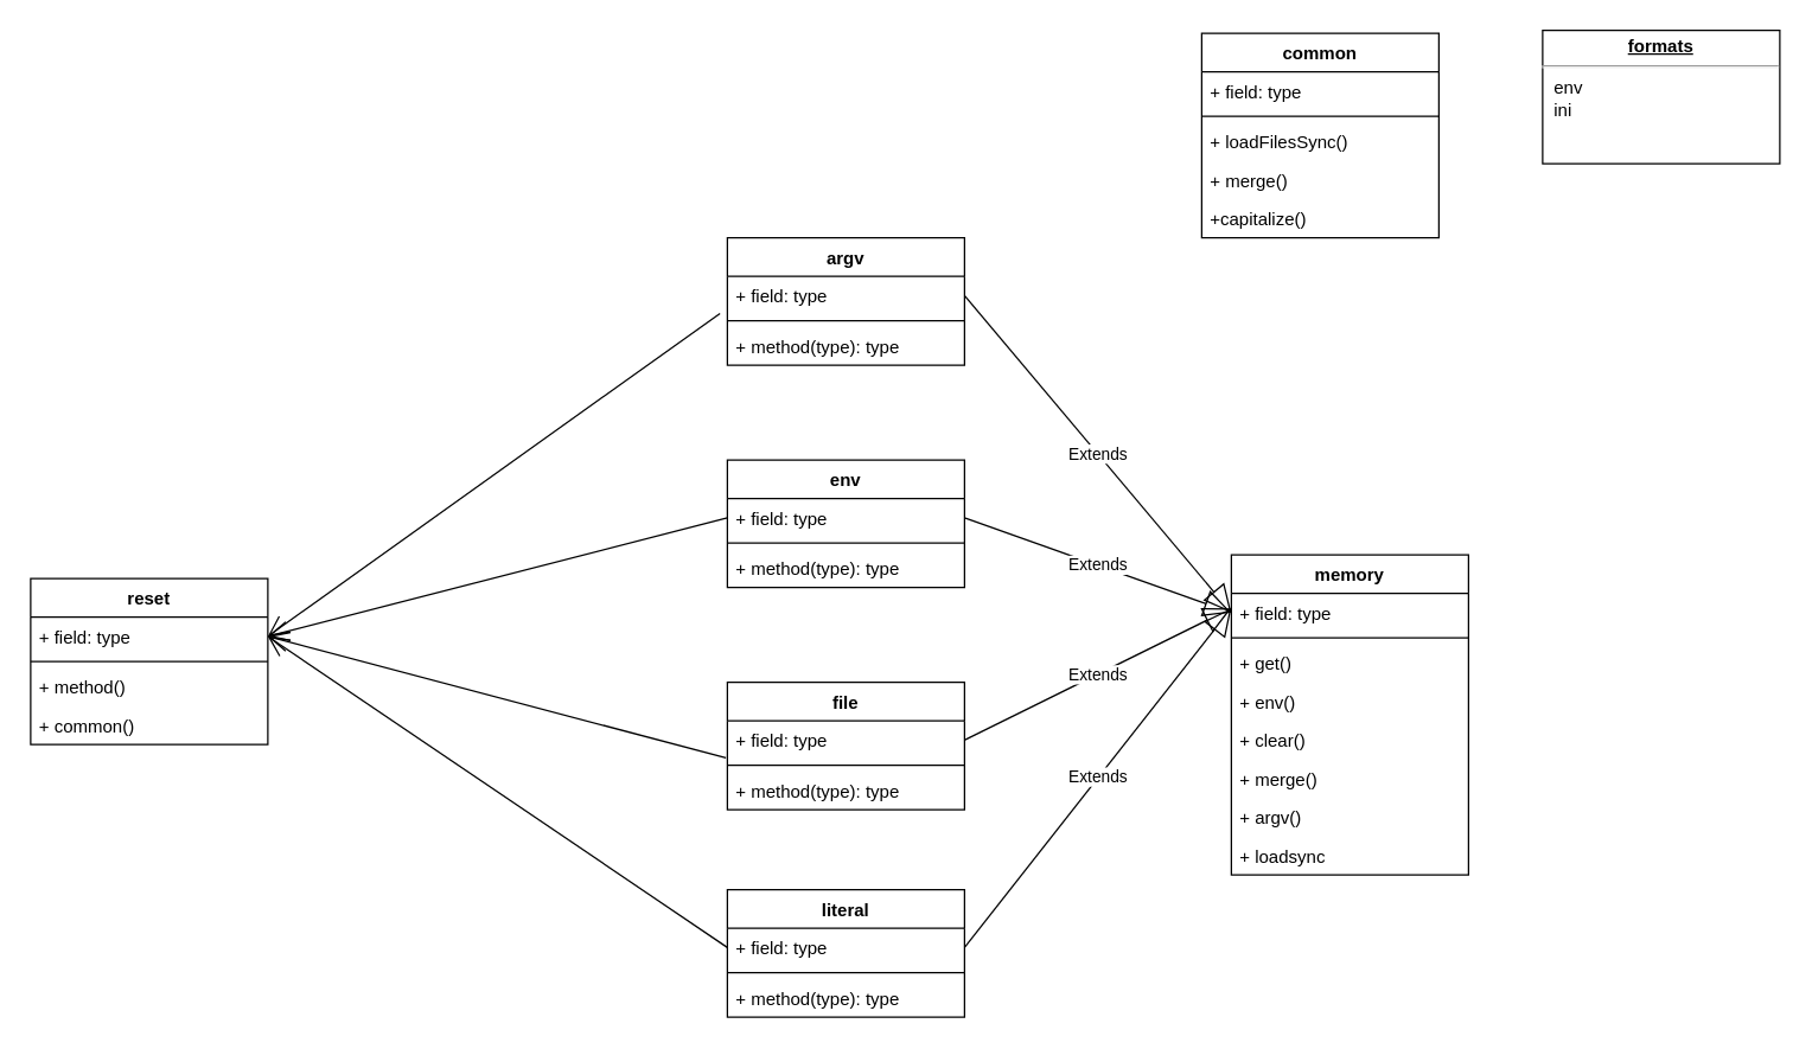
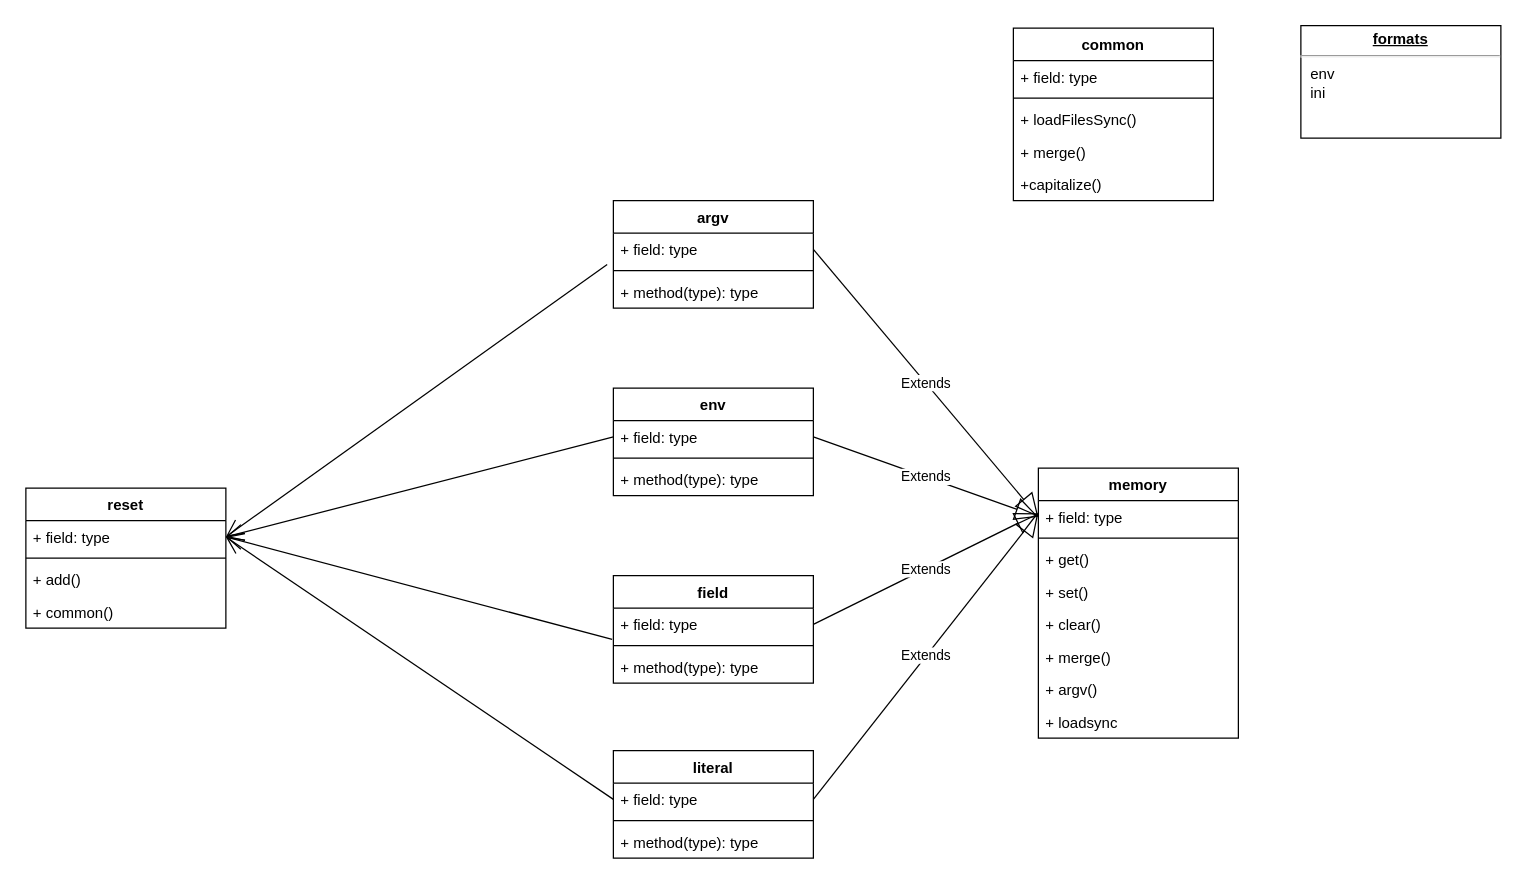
  <mxCell id="0" />
  <mxCell id="1" parent="0" />
  <mxCell id="2" value="argv" style="swimlane;fontStyle=1;align=center;verticalAlign=top;childLayout=stackLayout;horizontal=1;startSize=26;horizontalStack=0;resizeParent=1;resizeParentMax=0;resizeLast=0;collapsible=1;marginBottom=0;" vertex="1" parent="1"><mxGeometry x="490" y="160" width="160" height="86" as="geometry" /></mxCell>
  <mxCell id="3" value="+ field: type" style="text;strokeColor=none;fillColor=none;align=left;verticalAlign=top;spacingLeft=4;spacingRight=4;overflow=hidden;rotatable=0;points=[[0,0.5],[1,0.5]];portConstraint=eastwest;" vertex="1" parent="2"><mxGeometry y="26" width="160" height="26" as="geometry" /></mxCell>
  <mxCell id="4" value="" style="line;strokeWidth=1;fillColor=none;align=left;verticalAlign=middle;spacingTop=-1;spacingLeft=3;spacingRight=3;rotatable=0;labelPosition=right;points=[];portConstraint=eastwest;" vertex="1" parent="2"><mxGeometry y="52" width="160" height="8" as="geometry" /></mxCell>
  <mxCell id="5" value="+ method(type): type" style="text;strokeColor=none;fillColor=none;align=left;verticalAlign=top;spacingLeft=4;spacingRight=4;overflow=hidden;rotatable=0;points=[[0,0.5],[1,0.5]];portConstraint=eastwest;" vertex="1" parent="2"><mxGeometry y="60" width="160" height="26" as="geometry" /></mxCell>
  <mxCell id="6" value="env" style="swimlane;fontStyle=1;align=center;verticalAlign=top;childLayout=stackLayout;horizontal=1;startSize=26;horizontalStack=0;resizeParent=1;resizeParentMax=0;resizeLast=0;collapsible=1;marginBottom=0;" vertex="1" parent="1"><mxGeometry x="490" y="310" width="160" height="86" as="geometry" /></mxCell>
  <mxCell id="7" value="+ field: type" style="text;strokeColor=none;fillColor=none;align=left;verticalAlign=top;spacingLeft=4;spacingRight=4;overflow=hidden;rotatable=0;points=[[0,0.5],[1,0.5]];portConstraint=eastwest;" vertex="1" parent="6"><mxGeometry y="26" width="160" height="26" as="geometry" /></mxCell>
  <mxCell id="8" value="" style="line;strokeWidth=1;fillColor=none;align=left;verticalAlign=middle;spacingTop=-1;spacingLeft=3;spacingRight=3;rotatable=0;labelPosition=right;points=[];portConstraint=eastwest;" vertex="1" parent="6"><mxGeometry y="52" width="160" height="8" as="geometry" /></mxCell>
  <mxCell id="9" value="+ method(type): type" style="text;strokeColor=none;fillColor=none;align=left;verticalAlign=top;spacingLeft=4;spacingRight=4;overflow=hidden;rotatable=0;points=[[0,0.5],[1,0.5]];portConstraint=eastwest;" vertex="1" parent="6"><mxGeometry y="60" width="160" height="26" as="geometry" /></mxCell>
- <mxCell id="10" value="file" style="swimlane;fontStyle=1;align=center;verticalAlign=top;childLayout=stackLayout;horizontal=1;startSize=26;horizontalStack=0;resizeParent=1;resizeParentMax=0;resizeLast=0;collapsible=1;marginBottom=0;" vertex="1" parent="1"><mxGeometry x="490" y="460" width="160" height="86" as="geometry" /></mxCell>
+ <mxCell id="10" value="field" style="swimlane;fontStyle=1;align=center;verticalAlign=top;childLayout=stackLayout;horizontal=1;startSize=26;horizontalStack=0;resizeParent=1;resizeParentMax=0;resizeLast=0;collapsible=1;marginBottom=0;" vertex="1" parent="1"><mxGeometry x="490" y="460" width="160" height="86" as="geometry" /></mxCell>
  <mxCell id="11" value="+ field: type" style="text;strokeColor=none;fillColor=none;align=left;verticalAlign=top;spacingLeft=4;spacingRight=4;overflow=hidden;rotatable=0;points=[[0,0.5],[1,0.5]];portConstraint=eastwest;" vertex="1" parent="10"><mxGeometry y="26" width="160" height="26" as="geometry" /></mxCell>
  <mxCell id="12" value="" style="line;strokeWidth=1;fillColor=none;align=left;verticalAlign=middle;spacingTop=-1;spacingLeft=3;spacingRight=3;rotatable=0;labelPosition=right;points=[];portConstraint=eastwest;" vertex="1" parent="10"><mxGeometry y="52" width="160" height="8" as="geometry" /></mxCell>
  <mxCell id="13" value="+ method(type): type" style="text;strokeColor=none;fillColor=none;align=left;verticalAlign=top;spacingLeft=4;spacingRight=4;overflow=hidden;rotatable=0;points=[[0,0.5],[1,0.5]];portConstraint=eastwest;" vertex="1" parent="10"><mxGeometry y="60" width="160" height="26" as="geometry" /></mxCell>
  <mxCell id="14" value="literal" style="swimlane;fontStyle=1;align=center;verticalAlign=top;childLayout=stackLayout;horizontal=1;startSize=26;horizontalStack=0;resizeParent=1;resizeParentMax=0;resizeLast=0;collapsible=1;marginBottom=0;" vertex="1" parent="1"><mxGeometry x="490" y="600" width="160" height="86" as="geometry" /></mxCell>
  <mxCell id="15" value="+ field: type" style="text;strokeColor=none;fillColor=none;align=left;verticalAlign=top;spacingLeft=4;spacingRight=4;overflow=hidden;rotatable=0;points=[[0,0.5],[1,0.5]];portConstraint=eastwest;" vertex="1" parent="14"><mxGeometry y="26" width="160" height="26" as="geometry" /></mxCell>
  <mxCell id="16" value="" style="line;strokeWidth=1;fillColor=none;align=left;verticalAlign=middle;spacingTop=-1;spacingLeft=3;spacingRight=3;rotatable=0;labelPosition=right;points=[];portConstraint=eastwest;" vertex="1" parent="14"><mxGeometry y="52" width="160" height="8" as="geometry" /></mxCell>
  <mxCell id="17" value="+ method(type): type" style="text;strokeColor=none;fillColor=none;align=left;verticalAlign=top;spacingLeft=4;spacingRight=4;overflow=hidden;rotatable=0;points=[[0,0.5],[1,0.5]];portConstraint=eastwest;" vertex="1" parent="14"><mxGeometry y="60" width="160" height="26" as="geometry" /></mxCell>
  <mxCell id="18" value="memory" style="swimlane;fontStyle=1;align=center;verticalAlign=top;childLayout=stackLayout;horizontal=1;startSize=26;horizontalStack=0;resizeParent=1;resizeParentMax=0;resizeLast=0;collapsible=1;marginBottom=0;" vertex="1" parent="1"><mxGeometry x="830" y="374" width="160" height="216" as="geometry" /></mxCell>
  <mxCell id="19" value="+ field: type" style="text;strokeColor=none;fillColor=none;align=left;verticalAlign=top;spacingLeft=4;spacingRight=4;overflow=hidden;rotatable=0;points=[[0,0.5],[1,0.5]];portConstraint=eastwest;" vertex="1" parent="18"><mxGeometry y="26" width="160" height="26" as="geometry" /></mxCell>
  <mxCell id="20" value="" style="line;strokeWidth=1;fillColor=none;align=left;verticalAlign=middle;spacingTop=-1;spacingLeft=3;spacingRight=3;rotatable=0;labelPosition=right;points=[];portConstraint=eastwest;" vertex="1" parent="18"><mxGeometry y="52" width="160" height="8" as="geometry" /></mxCell>
  <mxCell id="21" value="+ get()" style="text;strokeColor=none;fillColor=none;align=left;verticalAlign=top;spacingLeft=4;spacingRight=4;overflow=hidden;rotatable=0;points=[[0,0.5],[1,0.5]];portConstraint=eastwest;" vertex="1" parent="18"><mxGeometry y="60" width="160" height="26" as="geometry" /></mxCell>
- <mxCell id="22" value="+ env()" style="text;strokeColor=none;fillColor=none;align=left;verticalAlign=top;spacingLeft=4;spacingRight=4;overflow=hidden;rotatable=0;points=[[0,0.5],[1,0.5]];portConstraint=eastwest;" vertex="1" parent="18"><mxGeometry y="86" width="160" height="26" as="geometry" /></mxCell>
+ <mxCell id="22" value="+ set()" style="text;strokeColor=none;fillColor=none;align=left;verticalAlign=top;spacingLeft=4;spacingRight=4;overflow=hidden;rotatable=0;points=[[0,0.5],[1,0.5]];portConstraint=eastwest;" vertex="1" parent="18"><mxGeometry y="86" width="160" height="26" as="geometry" /></mxCell>
  <mxCell id="23" value="+ clear()" style="text;strokeColor=none;fillColor=none;align=left;verticalAlign=top;spacingLeft=4;spacingRight=4;overflow=hidden;rotatable=0;points=[[0,0.5],[1,0.5]];portConstraint=eastwest;" vertex="1" parent="18"><mxGeometry y="112" width="160" height="26" as="geometry" /></mxCell>
  <mxCell id="24" value="+ merge()" style="text;strokeColor=none;fillColor=none;align=left;verticalAlign=top;spacingLeft=4;spacingRight=4;overflow=hidden;rotatable=0;points=[[0,0.5],[1,0.5]];portConstraint=eastwest;" vertex="1" parent="18"><mxGeometry y="138" width="160" height="26" as="geometry" /></mxCell>
  <mxCell id="25" value="+ argv()" style="text;strokeColor=none;fillColor=none;align=left;verticalAlign=top;spacingLeft=4;spacingRight=4;overflow=hidden;rotatable=0;points=[[0,0.5],[1,0.5]];portConstraint=eastwest;" vertex="1" parent="18"><mxGeometry y="164" width="160" height="26" as="geometry" /></mxCell>
  <mxCell id="26" value="+ loadsync" style="text;strokeColor=none;fillColor=none;align=left;verticalAlign=top;spacingLeft=4;spacingRight=4;overflow=hidden;rotatable=0;points=[[0,0.5],[1,0.5]];portConstraint=eastwest;" vertex="1" parent="18"><mxGeometry y="190" width="160" height="26" as="geometry" /></mxCell>
  <mxCell id="27" value="Extends" style="endArrow=block;endSize=16;endFill=0;html=1;rounded=0;entryX=0;entryY=0.5;entryDx=0;entryDy=0;exitX=1;exitY=0.5;exitDx=0;exitDy=0;" edge="1" parent="1" source="3" target="19"><mxGeometry width="160" relative="1" as="geometry"><mxPoint x="420" y="410" as="sourcePoint" /><mxPoint x="580" y="410" as="targetPoint" /></mxGeometry></mxCell>
  <mxCell id="28" value="Extends" style="endArrow=block;endSize=16;endFill=0;html=1;rounded=0;entryX=0;entryY=0.5;entryDx=0;entryDy=0;exitX=1;exitY=0.5;exitDx=0;exitDy=0;" edge="1" parent="1" source="7" target="19"><mxGeometry width="160" relative="1" as="geometry"><mxPoint x="660" y="209" as="sourcePoint" /><mxPoint x="840" y="423" as="targetPoint" /></mxGeometry></mxCell>
  <mxCell id="29" value="Extends" style="endArrow=block;endSize=16;endFill=0;html=1;rounded=0;exitX=1;exitY=0.5;exitDx=0;exitDy=0;" edge="1" parent="1" source="11"><mxGeometry width="160" relative="1" as="geometry"><mxPoint x="420" y="410" as="sourcePoint" /><mxPoint x="830" y="410" as="targetPoint" /></mxGeometry></mxCell>
  <mxCell id="30" value="Extends" style="endArrow=block;endSize=16;endFill=0;html=1;rounded=0;exitX=1;exitY=0.5;exitDx=0;exitDy=0;" edge="1" parent="1" source="15"><mxGeometry width="160" relative="1" as="geometry"><mxPoint x="420" y="410" as="sourcePoint" /><mxPoint x="830" y="410" as="targetPoint" /></mxGeometry></mxCell>
  <mxCell id="31" value="" style="endArrow=open;endFill=1;endSize=12;html=1;rounded=0;entryX=1;entryY=0.5;entryDx=0;entryDy=0;exitX=-0.031;exitY=0.962;exitDx=0;exitDy=0;exitPerimeter=0;" edge="1" parent="1" source="3" target="43"><mxGeometry width="160" relative="1" as="geometry"><mxPoint x="420" y="410" as="sourcePoint" /><mxPoint x="580" y="410" as="targetPoint" /></mxGeometry></mxCell>
  <mxCell id="32" value="" style="endArrow=open;endFill=1;endSize=12;html=1;rounded=0;exitX=0;exitY=0.5;exitDx=0;exitDy=0;entryX=1;entryY=0.5;entryDx=0;entryDy=0;" edge="1" parent="1" source="7" target="43"><mxGeometry width="160" relative="1" as="geometry"><mxPoint x="420" y="410" as="sourcePoint" /><mxPoint x="580" y="410" as="targetPoint" /></mxGeometry></mxCell>
  <mxCell id="33" value="" style="endArrow=open;endFill=1;endSize=12;html=1;rounded=0;exitX=-0.006;exitY=0.962;exitDx=0;exitDy=0;entryX=1;entryY=0.5;entryDx=0;entryDy=0;exitPerimeter=0;" edge="1" parent="1" source="11" target="43"><mxGeometry width="160" relative="1" as="geometry"><mxPoint x="500" y="359" as="sourcePoint" /><mxPoint x="360" y="429" as="targetPoint" /></mxGeometry></mxCell>
  <mxCell id="34" value="" style="endArrow=open;endFill=1;endSize=12;html=1;rounded=0;exitX=0;exitY=0.5;exitDx=0;exitDy=0;entryX=1;entryY=0.5;entryDx=0;entryDy=0;" edge="1" parent="1" source="15" target="43"><mxGeometry width="160" relative="1" as="geometry"><mxPoint x="499.04" y="521.012" as="sourcePoint" /><mxPoint x="350" y="420" as="targetPoint" /></mxGeometry></mxCell>
  <mxCell id="35" value="common" style="swimlane;fontStyle=1;align=center;verticalAlign=top;childLayout=stackLayout;horizontal=1;startSize=26;horizontalStack=0;resizeParent=1;resizeParentMax=0;resizeLast=0;collapsible=1;marginBottom=0;" vertex="1" parent="1"><mxGeometry x="810" y="22" width="160" height="138" as="geometry" /></mxCell>
  <mxCell id="36" value="+ field: type" style="text;strokeColor=none;fillColor=none;align=left;verticalAlign=top;spacingLeft=4;spacingRight=4;overflow=hidden;rotatable=0;points=[[0,0.5],[1,0.5]];portConstraint=eastwest;" vertex="1" parent="35"><mxGeometry y="26" width="160" height="26" as="geometry" /></mxCell>
  <mxCell id="37" value="" style="line;strokeWidth=1;fillColor=none;align=left;verticalAlign=middle;spacingTop=-1;spacingLeft=3;spacingRight=3;rotatable=0;labelPosition=right;points=[];portConstraint=eastwest;" vertex="1" parent="35"><mxGeometry y="52" width="160" height="8" as="geometry" /></mxCell>
  <mxCell id="38" value="+ loadFilesSync()" style="text;strokeColor=none;fillColor=none;align=left;verticalAlign=top;spacingLeft=4;spacingRight=4;overflow=hidden;rotatable=0;points=[[0,0.5],[1,0.5]];portConstraint=eastwest;" vertex="1" parent="35"><mxGeometry y="60" width="160" height="26" as="geometry" /></mxCell>
  <mxCell id="39" value="+ merge()" style="text;strokeColor=none;fillColor=none;align=left;verticalAlign=top;spacingLeft=4;spacingRight=4;overflow=hidden;rotatable=0;points=[[0,0.5],[1,0.5]];portConstraint=eastwest;" vertex="1" parent="35"><mxGeometry y="86" width="160" height="26" as="geometry" /></mxCell>
  <mxCell id="40" value="+capitalize()" style="text;strokeColor=none;fillColor=none;align=left;verticalAlign=top;spacingLeft=4;spacingRight=4;overflow=hidden;rotatable=0;points=[[0,0.5],[1,0.5]];portConstraint=eastwest;" vertex="1" parent="35"><mxGeometry y="112" width="160" height="26" as="geometry" /></mxCell>
  <mxCell id="41" value="&lt;p style=&quot;margin: 0px ; margin-top: 4px ; text-align: center ; text-decoration: underline&quot;&gt;&lt;b&gt;formats&lt;/b&gt;&lt;/p&gt;&lt;hr&gt;&lt;p style=&quot;margin: 0px ; margin-left: 8px&quot;&gt;env&lt;br&gt;ini&lt;/p&gt;" style="verticalAlign=top;align=left;overflow=fill;fontSize=12;fontFamily=Helvetica;html=1;" vertex="1" parent="1"><mxGeometry x="1040" y="20" width="160" height="90" as="geometry" /></mxCell>
  <mxCell id="42" value="reset" style="swimlane;fontStyle=1;align=center;verticalAlign=top;childLayout=stackLayout;horizontal=1;startSize=26;horizontalStack=0;resizeParent=1;resizeParentMax=0;resizeLast=0;collapsible=1;marginBottom=0;" vertex="1" parent="1"><mxGeometry x="20" y="390" width="160" height="112" as="geometry" /></mxCell>
  <mxCell id="43" value="+ field: type" style="text;strokeColor=none;fillColor=none;align=left;verticalAlign=top;spacingLeft=4;spacingRight=4;overflow=hidden;rotatable=0;points=[[0,0.5],[1,0.5]];portConstraint=eastwest;" vertex="1" parent="42"><mxGeometry y="26" width="160" height="26" as="geometry" /></mxCell>
  <mxCell id="44" value="" style="line;strokeWidth=1;fillColor=none;align=left;verticalAlign=middle;spacingTop=-1;spacingLeft=3;spacingRight=3;rotatable=0;labelPosition=right;points=[];portConstraint=eastwest;" vertex="1" parent="42"><mxGeometry y="52" width="160" height="8" as="geometry" /></mxCell>
- <mxCell id="45" value="+ method()" style="text;strokeColor=none;fillColor=none;align=left;verticalAlign=top;spacingLeft=4;spacingRight=4;overflow=hidden;rotatable=0;points=[[0,0.5],[1,0.5]];portConstraint=eastwest;" vertex="1" parent="42"><mxGeometry y="60" width="160" height="26" as="geometry" /></mxCell>
+ <mxCell id="45" value="+ add()" style="text;strokeColor=none;fillColor=none;align=left;verticalAlign=top;spacingLeft=4;spacingRight=4;overflow=hidden;rotatable=0;points=[[0,0.5],[1,0.5]];portConstraint=eastwest;" vertex="1" parent="42"><mxGeometry y="60" width="160" height="26" as="geometry" /></mxCell>
  <mxCell id="46" value="+ common()" style="text;strokeColor=none;fillColor=none;align=left;verticalAlign=top;spacingLeft=4;spacingRight=4;overflow=hidden;rotatable=0;points=[[0,0.5],[1,0.5]];portConstraint=eastwest;" vertex="1" parent="42"><mxGeometry y="86" width="160" height="26" as="geometry" /></mxCell>
